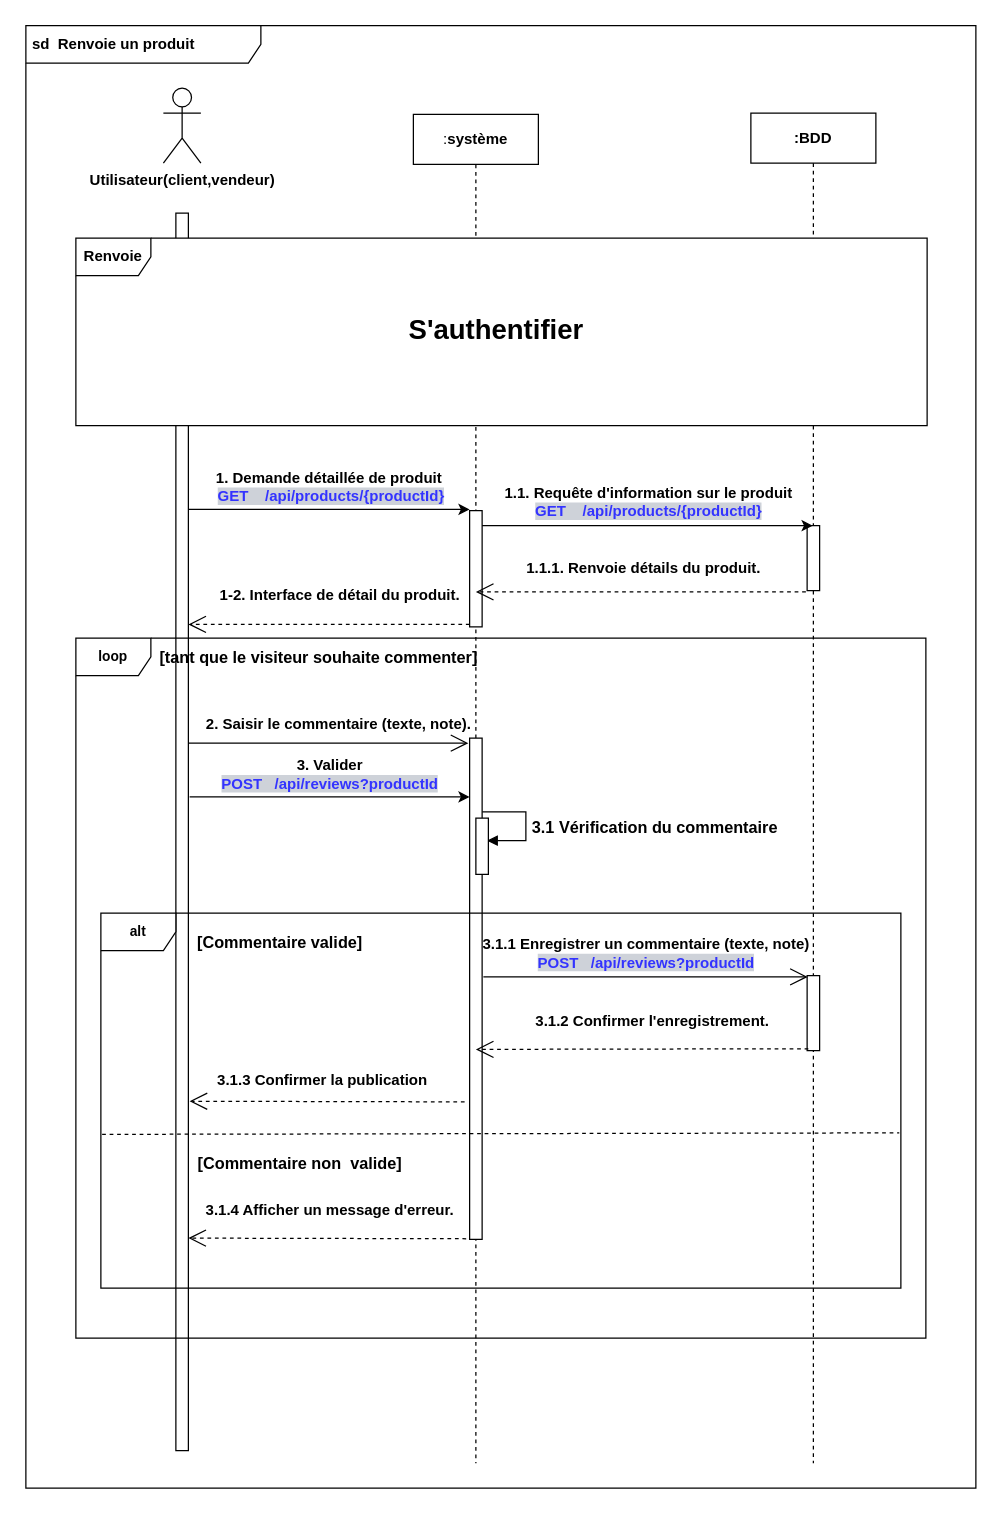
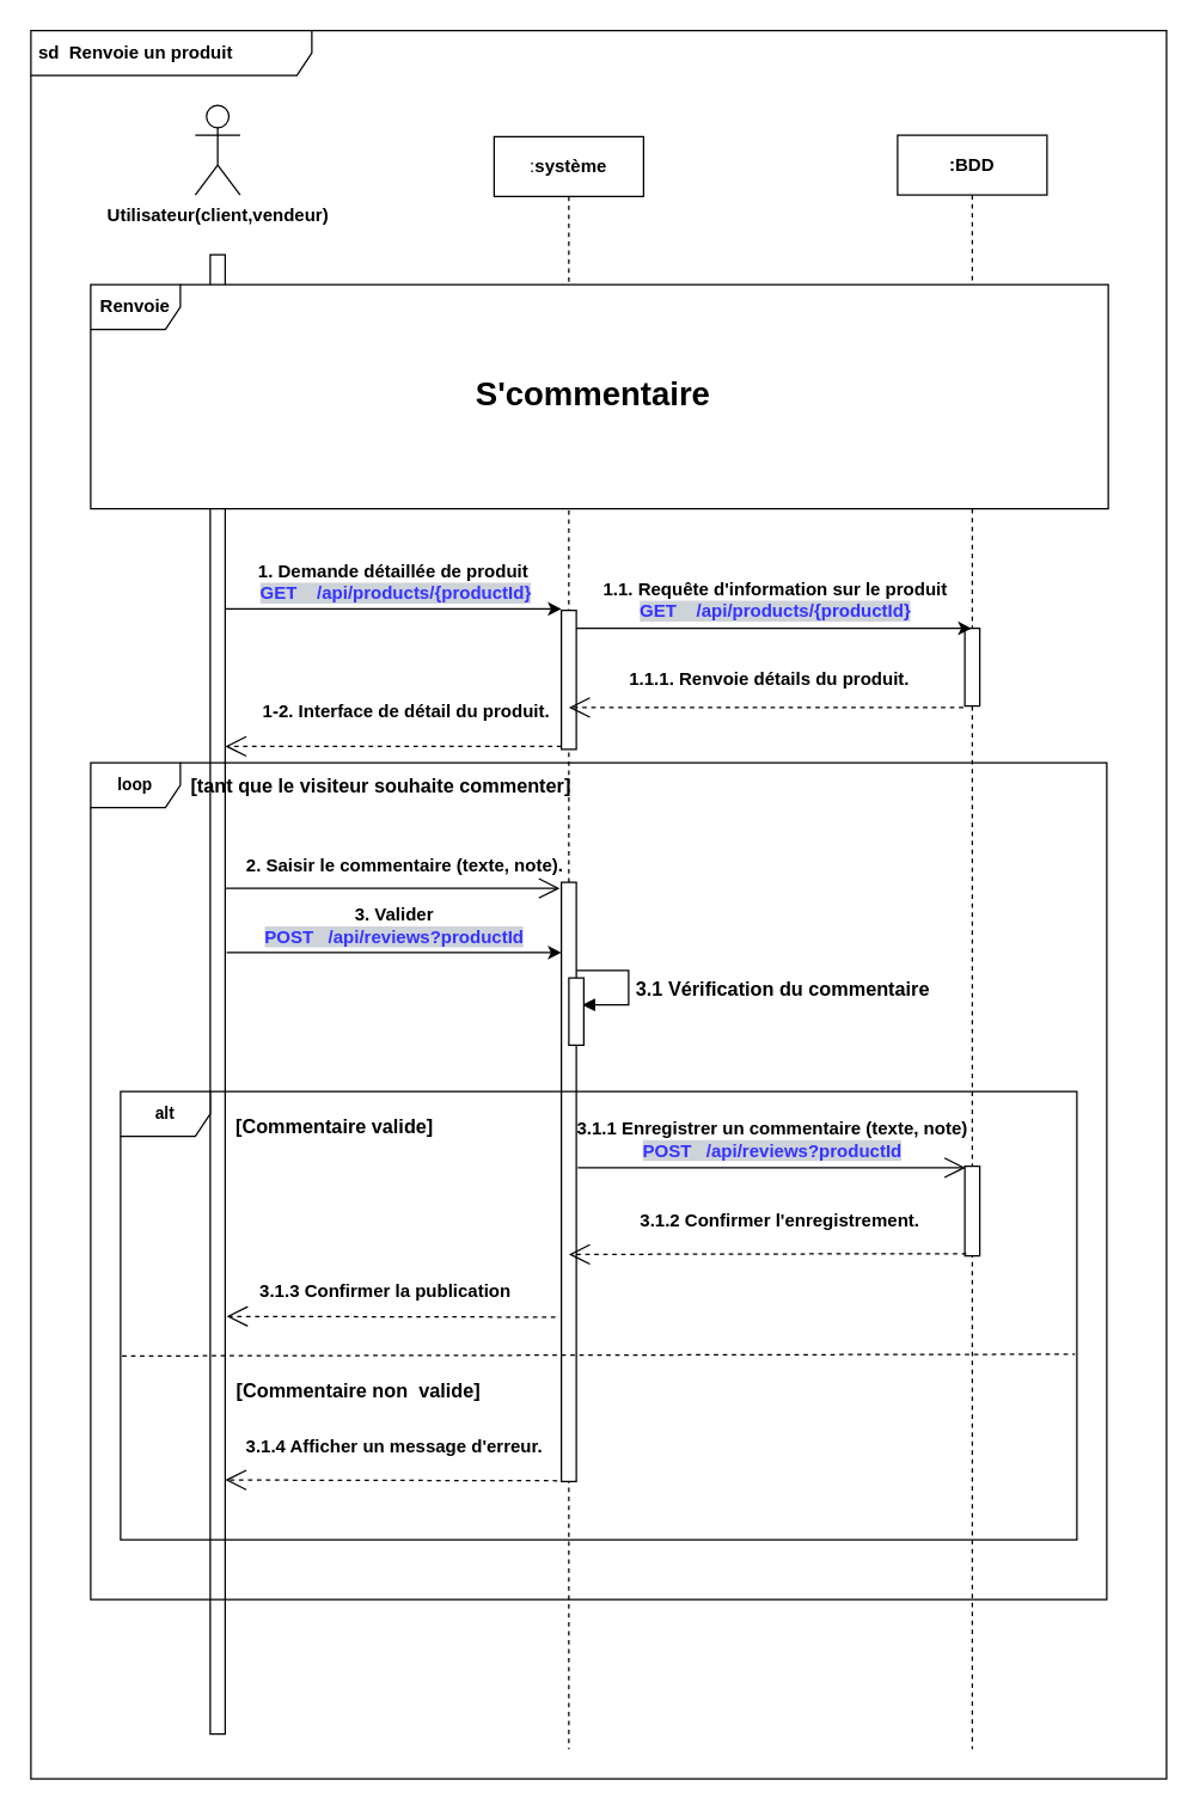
  <mxCell id="0" />
  <mxCell id="1" parent="0" />
  <mxCell id="2" value="" style="endArrow=none;dashed=1;html=1;rounded=0;" edge="1" parent="1"><mxGeometry width="50" height="50" relative="1" as="geometry"><mxPoint x="144" y="1160" as="sourcePoint" /><mxPoint x="144.23" y="430" as="targetPoint" /></mxGeometry></mxCell>
  <mxCell id="3" value="&lt;b&gt;Utilisateur(client,vendeur)&lt;/b&gt;" style="shape=umlActor;verticalLabelPosition=bottom;verticalAlign=top;html=1;outlineConnect=0;" vertex="1" parent="1"><mxGeometry x="130" y="70" width="30" height="60" as="geometry" /></mxCell>
  <mxCell id="4" value="" style="html=1;points=[[0,0,0,0,5],[0,1,0,0,-5],[1,0,0,0,5],[1,1,0,0,-5]];perimeter=orthogonalPerimeter;outlineConnect=0;targetShapes=umlLifeline;portConstraint=eastwest;newEdgeStyle={&quot;curved&quot;:0,&quot;rounded&quot;:0};" vertex="1" parent="1"><mxGeometry x="140" y="170" width="10" height="990" as="geometry" /></mxCell>
  <mxCell id="5" value=":&lt;b&gt;système&lt;/b&gt;" style="shape=umlLifeline;perimeter=lifelinePerimeter;whiteSpace=wrap;html=1;container=1;dropTarget=0;collapsible=0;recursiveResize=0;outlineConnect=0;portConstraint=eastwest;newEdgeStyle={&quot;curved&quot;:0,&quot;rounded&quot;:0};" vertex="1" parent="1"><mxGeometry x="330" y="91" width="100" height="1079" as="geometry" /></mxCell>
  <mxCell id="6" value="" style="html=1;points=[[0,0,0,0,5],[0,1,0,0,-5],[1,0,0,0,5],[1,1,0,0,-5]];perimeter=orthogonalPerimeter;outlineConnect=0;targetShapes=umlLifeline;portConstraint=eastwest;newEdgeStyle={&quot;curved&quot;:0,&quot;rounded&quot;:0};" vertex="1" parent="5"><mxGeometry x="45" y="317" width="10" height="93" as="geometry" /></mxCell>
  <mxCell id="7" value="" style="html=1;align=left;spacingLeft=2;endArrow=block;rounded=0;edgeStyle=orthogonalEdgeStyle;curved=0;rounded=0;strokeColor=default;verticalAlign=middle;fontFamily=Helvetica;fontSize=11;fontColor=default;labelBackgroundColor=default;" edge="1" parent="5" source="8"><mxGeometry x="0.002" relative="1" as="geometry"><mxPoint x="59" y="558" as="sourcePoint" /><Array as="points"><mxPoint x="90" y="558" /><mxPoint x="90" y="581" /></Array><mxPoint as="offset" /><mxPoint x="59" y="581" as="targetPoint" /></mxGeometry></mxCell>
  <mxCell id="8" value="" style="html=1;points=[[0,0,0,0,5],[0,1,0,0,-5],[1,0,0,0,5],[1,1,0,0,-5]];perimeter=orthogonalPerimeter;outlineConnect=0;targetShapes=umlLifeline;portConstraint=eastwest;newEdgeStyle={&quot;curved&quot;:0,&quot;rounded&quot;:0};" vertex="1" parent="5"><mxGeometry x="45" y="499" width="10" height="401" as="geometry" /></mxCell>
  <mxCell id="9" value="" style="html=1;points=[[0,0,0,0,5],[0,1,0,0,-5],[1,0,0,0,5],[1,1,0,0,-5]];perimeter=orthogonalPerimeter;outlineConnect=0;targetShapes=umlLifeline;portConstraint=eastwest;newEdgeStyle={&quot;curved&quot;:0,&quot;rounded&quot;:0};fontFamily=Helvetica;fontSize=11;fontColor=default;labelBackgroundColor=default;" vertex="1" parent="5"><mxGeometry x="50" y="563" width="10" height="45" as="geometry" /></mxCell>
  <mxCell id="10" value="&lt;font style=&quot;vertical-align: inherit;&quot;&gt;&lt;font style=&quot;vertical-align: inherit;&quot;&gt;&lt;b&gt;:BDD&lt;/b&gt;&lt;/font&gt;&lt;/font&gt;" style="shape=umlLifeline;perimeter=lifelinePerimeter;whiteSpace=wrap;html=1;container=1;dropTarget=0;collapsible=0;recursiveResize=0;outlineConnect=0;portConstraint=eastwest;newEdgeStyle={&quot;curved&quot;:0,&quot;rounded&quot;:0};" vertex="1" parent="1"><mxGeometry x="600" y="90" width="100" height="1080" as="geometry" /></mxCell>
  <mxCell id="11" value="" style="html=1;points=[[0,0,0,0,5],[0,1,0,0,-5],[1,0,0,0,5],[1,1,0,0,-5]];perimeter=orthogonalPerimeter;outlineConnect=0;targetShapes=umlLifeline;portConstraint=eastwest;newEdgeStyle={&quot;curved&quot;:0,&quot;rounded&quot;:0};" vertex="1" parent="10"><mxGeometry x="45" y="330" width="10" height="52" as="geometry" /></mxCell>
  <mxCell id="12" value="" style="html=1;points=[[0,0,0,0,5],[0,1,0,0,-5],[1,0,0,0,5],[1,1,0,0,-5]];perimeter=orthogonalPerimeter;outlineConnect=0;targetShapes=umlLifeline;portConstraint=eastwest;newEdgeStyle={&quot;curved&quot;:0,&quot;rounded&quot;:0};" vertex="1" parent="10"><mxGeometry x="45" y="690" width="10" height="60" as="geometry" /></mxCell>
  <mxCell id="13" value="" style="endArrow=classic;html=1;rounded=0;" edge="1" parent="1"><mxGeometry width="50" height="50" relative="1" as="geometry"><mxPoint x="150" y="407" as="sourcePoint" /><mxPoint x="375" y="407" as="targetPoint" /></mxGeometry></mxCell>
  <mxCell id="14" value="&lt;b&gt;1. Demande détaillée de produit&amp;nbsp;&lt;/b&gt;&lt;div&gt;&lt;b&gt;&lt;font style=&quot;color: rgb(51, 51, 255); background-color: rgb(206, 210, 217);&quot;&gt;GET&amp;nbsp; &amp;nbsp; /api/products/{productId}&lt;/font&gt;&lt;/b&gt;&lt;/div&gt;" style="text;html=1;align=center;verticalAlign=middle;resizable=0;points=[];autosize=1;strokeColor=none;fillColor=none;" vertex="1" parent="1"><mxGeometry x="159" y="369" width="210" height="40" as="geometry" /></mxCell>
  <mxCell id="15" value="&lt;b&gt;1.1. Requête d'information sur le produit&lt;/b&gt;&lt;div&gt;&lt;b&gt;&lt;font style=&quot;color: rgb(51, 51, 255); background-color: rgb(206, 210, 217);&quot;&gt;GET&amp;nbsp; &amp;nbsp; /api/products/{productId}&lt;/font&gt;&lt;/b&gt;&lt;b&gt;&lt;/b&gt;&lt;/div&gt;" style="text;html=1;align=center;verticalAlign=middle;resizable=0;points=[];autosize=1;strokeColor=none;fillColor=none;" vertex="1" parent="1"><mxGeometry x="392.5" y="381" width="250" height="40" as="geometry" /></mxCell>
  <mxCell id="16" value="" style="endArrow=classic;html=1;rounded=0;" edge="1" parent="1"><mxGeometry width="50" height="50" relative="1" as="geometry"><mxPoint x="385" y="420" as="sourcePoint" /><mxPoint x="649.5" y="420" as="targetPoint" /></mxGeometry></mxCell>
  <mxCell id="17" value="" style="endArrow=open;endSize=12;dashed=1;html=1;rounded=0;" edge="1" parent="1"><mxGeometry x="-0.041" y="3" width="160" relative="1" as="geometry"><mxPoint x="644" y="473" as="sourcePoint" /><mxPoint x="380" y="473" as="targetPoint" /><mxPoint x="1" as="offset" /></mxGeometry></mxCell>
  <mxCell id="18" value="&lt;b&gt;1.1.1. Renvoie détails du produit.&lt;/b&gt;" style="text;html=1;align=center;verticalAlign=middle;resizable=0;points=[];autosize=1;strokeColor=none;fillColor=none;" vertex="1" parent="1"><mxGeometry x="408.5" y="439" width="210" height="30" as="geometry" /></mxCell>
  <mxCell id="19" value="" style="endArrow=open;endSize=12;dashed=1;html=1;rounded=0;" edge="1" parent="1"><mxGeometry x="-0.041" y="3" width="160" relative="1" as="geometry"><mxPoint x="375" y="499" as="sourcePoint" /><mxPoint x="150" y="499" as="targetPoint" /><mxPoint x="1" as="offset" /></mxGeometry></mxCell>
  <mxCell id="20" value="&lt;b&gt;1-2. Interface de détail du produit.&lt;/b&gt;" style="text;html=1;align=center;verticalAlign=middle;resizable=0;points=[];autosize=1;strokeColor=none;fillColor=none;" vertex="1" parent="1"><mxGeometry x="161" y="461" width="220" height="30" as="geometry" /></mxCell>
  <mxCell id="21" value="&lt;b&gt;2. Saisir le commentaire (texte, note).&lt;/b&gt;" style="text;html=1;align=center;verticalAlign=middle;resizable=0;points=[];autosize=1;strokeColor=none;fillColor=none;" vertex="1" parent="1"><mxGeometry x="150" y="564" width="240" height="30" as="geometry" /></mxCell>
  <mxCell id="22" value="" style="endArrow=open;endFill=1;endSize=12;html=1;rounded=0;" edge="1" parent="1"><mxGeometry width="160" relative="1" as="geometry"><mxPoint x="150" y="594" as="sourcePoint" /><mxPoint x="374" y="594" as="targetPoint" /></mxGeometry></mxCell>
  <mxCell id="23" value="&lt;b&gt;3. Valider&lt;/b&gt;&lt;div&gt;&lt;b&gt;&lt;font style=&quot;color: rgb(51, 51, 255); background-color: rgb(206, 210, 217);&quot;&gt;POST&amp;nbsp; &amp;nbsp;/api/reviews?productId&lt;/font&gt;&lt;/b&gt;&lt;b&gt;&lt;/b&gt;&lt;/div&gt;" style="text;html=1;align=center;verticalAlign=middle;resizable=0;points=[];autosize=1;strokeColor=none;fillColor=none;" vertex="1" parent="1"><mxGeometry x="162.75" y="599" width="200" height="40" as="geometry" /></mxCell>
  <mxCell id="24" value="" style="endArrow=classic;html=1;rounded=0;" edge="1" parent="1"><mxGeometry width="50" height="50" relative="1" as="geometry"><mxPoint x="151" y="637" as="sourcePoint" /><mxPoint x="375" y="637" as="targetPoint" /></mxGeometry></mxCell>
  <mxCell id="25" value="&lt;b&gt;&lt;font style=&quot;font-size: 13px;&quot;&gt;3.1 Vérification du commentaire&lt;/font&gt;&lt;/b&gt;" style="text;html=1;align=center;verticalAlign=middle;resizable=0;points=[];autosize=1;strokeColor=none;fillColor=none;fontFamily=Helvetica;fontSize=11;fontColor=default;labelBackgroundColor=default;" vertex="1" parent="1"><mxGeometry x="413" y="646" width="220" height="30" as="geometry" /></mxCell>
  <mxCell id="26" value="&lt;b&gt;alt&lt;/b&gt;" style="shape=umlFrame;whiteSpace=wrap;html=1;pointerEvents=0;fontFamily=Helvetica;fontSize=11;fontColor=default;labelBackgroundColor=default;" vertex="1" parent="1"><mxGeometry x="80" y="730" width="640" height="300" as="geometry" /></mxCell>
  <mxCell id="27" value="&lt;b&gt;3.1.1 Enregistrer un commentaire (texte, note)&lt;/b&gt;&lt;div&gt;&lt;b&gt;&lt;font style=&quot;color: rgb(51, 51, 255); background-color: rgb(206, 210, 217);&quot;&gt;POST&amp;nbsp; &amp;nbsp;/api/reviews?productId&lt;/font&gt;&lt;/b&gt;&lt;b&gt;&lt;/b&gt;&lt;/div&gt;" style="text;html=1;align=center;verticalAlign=middle;resizable=0;points=[];autosize=1;strokeColor=none;fillColor=none;" vertex="1" parent="1"><mxGeometry x="375.5" y="742" width="280" height="40" as="geometry" /></mxCell>
  <mxCell id="28" value="" style="endArrow=open;endFill=1;endSize=12;html=1;rounded=0;" edge="1" parent="1"><mxGeometry width="160" relative="1" as="geometry"><mxPoint x="386" y="781" as="sourcePoint" /><mxPoint x="645.5" y="781" as="targetPoint" /></mxGeometry></mxCell>
  <mxCell id="29" value="&lt;b&gt;&lt;font style=&quot;font-size: 13px;&quot;&gt;[Commentaire valide]&lt;/font&gt;&lt;/b&gt;" style="text;html=1;align=center;verticalAlign=middle;resizable=0;points=[];autosize=1;strokeColor=none;fillColor=none;fontFamily=Helvetica;fontSize=11;fontColor=default;labelBackgroundColor=default;" vertex="1" parent="1"><mxGeometry x="143" y="738" width="160" height="30" as="geometry" /></mxCell>
  <mxCell id="30" value="&lt;b&gt;3.1.2 Confirmer l'enregistrement.&lt;/b&gt;" style="text;html=1;align=center;verticalAlign=middle;resizable=0;points=[];autosize=1;strokeColor=none;fillColor=none;" vertex="1" parent="1"><mxGeometry x="415.5" y="802" width="210" height="30" as="geometry" /></mxCell>
  <mxCell id="31" value="" style="endArrow=open;endSize=12;dashed=1;html=1;rounded=0;" edge="1" parent="1"><mxGeometry x="-0.041" y="3" width="160" relative="1" as="geometry"><mxPoint x="646" y="838.5" as="sourcePoint" /><mxPoint x="380" y="839" as="targetPoint" /><mxPoint x="1" as="offset" /></mxGeometry></mxCell>
  <mxCell id="32" value="" style="endArrow=open;endSize=12;dashed=1;html=1;rounded=0;" edge="1" parent="1"><mxGeometry x="-0.041" y="3" width="160" relative="1" as="geometry"><mxPoint x="371" y="881" as="sourcePoint" /><mxPoint x="151" y="880.5" as="targetPoint" /><mxPoint x="1" as="offset" /></mxGeometry></mxCell>
  <mxCell id="33" value="&lt;b&gt;3.1.3 Confirmer la publication&lt;/b&gt;" style="text;html=1;align=center;verticalAlign=middle;resizable=0;points=[];autosize=1;strokeColor=none;fillColor=none;" vertex="1" parent="1"><mxGeometry x="161.5" y="849" width="190" height="30" as="geometry" /></mxCell>
  <mxCell id="34" value="" style="endArrow=none;dashed=1;html=1;rounded=0;strokeColor=default;align=center;verticalAlign=middle;fontFamily=Helvetica;fontSize=11;fontColor=default;labelBackgroundColor=default;entryX=0.998;entryY=0.586;entryDx=0;entryDy=0;entryPerimeter=0;" edge="1" parent="1" target="26"><mxGeometry width="50" height="50" relative="1" as="geometry"><mxPoint x="81" y="907" as="sourcePoint" /><mxPoint x="700" y="907" as="targetPoint" /></mxGeometry></mxCell>
  <mxCell id="35" value="&lt;b&gt;&lt;font style=&quot;font-size: 13px;&quot;&gt;[Commentaire non&amp;nbsp; valide]&lt;/font&gt;&lt;/b&gt;" style="text;html=1;align=center;verticalAlign=middle;resizable=0;points=[];autosize=1;strokeColor=none;fillColor=none;fontFamily=Helvetica;fontSize=11;fontColor=default;labelBackgroundColor=default;" vertex="1" parent="1"><mxGeometry x="144" y="915" width="190" height="30" as="geometry" /></mxCell>
  <mxCell id="36" value="" style="endArrow=open;endSize=12;dashed=1;html=1;rounded=0;" edge="1" parent="1"><mxGeometry x="-0.041" y="3" width="160" relative="1" as="geometry"><mxPoint x="372.25" y="990.5" as="sourcePoint" /><mxPoint x="150" y="990" as="targetPoint" /><mxPoint x="1" as="offset" /></mxGeometry></mxCell>
  <mxCell id="37" value="&lt;b&gt;3.1.4 Afficher un message d'erreur.&lt;/b&gt;" style="text;html=1;align=center;verticalAlign=middle;resizable=0;points=[];autosize=1;strokeColor=none;fillColor=none;" vertex="1" parent="1"><mxGeometry x="152.75" y="952.5" width="220" height="30" as="geometry" /></mxCell>
  <mxCell id="38" value="&lt;b&gt;loop&lt;/b&gt;" style="shape=umlFrame;whiteSpace=wrap;html=1;pointerEvents=0;fontFamily=Helvetica;fontSize=11;fontColor=default;labelBackgroundColor=default;" vertex="1" parent="1"><mxGeometry x="60" y="510" width="680" height="560" as="geometry" /></mxCell>
  <mxCell id="39" value="&lt;b&gt;&lt;font style=&quot;font-size: 13px;&quot;&gt;[tant que le visiteur souhaite commenter]&lt;/font&gt;&lt;/b&gt;" style="text;html=1;align=center;verticalAlign=middle;resizable=0;points=[];autosize=1;strokeColor=none;fillColor=none;" vertex="1" parent="1"><mxGeometry x="114" y="510" width="280" height="30" as="geometry" /></mxCell>
  <mxCell id="40" value="&lt;b&gt;&amp;nbsp;sd&amp;nbsp; Renvoie un produit&lt;/b&gt;" style="shape=umlFrame;whiteSpace=wrap;html=1;pointerEvents=0;width=188;height=30;align=left;" vertex="1" parent="1"><mxGeometry x="20" y="20" width="760" height="1170" as="geometry" /></mxCell>
  <mxCell id="41" value="&lt;b&gt;Renvoie&lt;/b&gt;" style="shape=umlFrame;whiteSpace=wrap;html=1;pointerEvents=0;swimlaneFillColor=default;" vertex="1" parent="1"><mxGeometry x="60" y="190" width="681" height="150" as="geometry" /></mxCell>
- <mxCell id="42" value="&lt;font style=&quot;font-size: 22px;&quot;&gt;&lt;b style=&quot;&quot;&gt;S'authentifier&lt;/b&gt;&lt;/font&gt;" style="text;html=1;align=center;verticalAlign=middle;resizable=0;points=[];autosize=1;strokeColor=none;fillColor=none;" vertex="1" parent="1"><mxGeometry x="316" y="244" width="160" height="40" as="geometry" /></mxCell>
+ <mxCell id="42" value="&lt;font style=&quot;font-size: 22px;&quot;&gt;&lt;b style=&quot;&quot;&gt;S'commentaire&lt;/b&gt;&lt;/font&gt;" style="text;html=1;align=center;verticalAlign=middle;resizable=0;points=[];autosize=1;strokeColor=none;fillColor=none;" vertex="1" parent="1"><mxGeometry x="316" y="244" width="160" height="40" as="geometry" /></mxCell>
